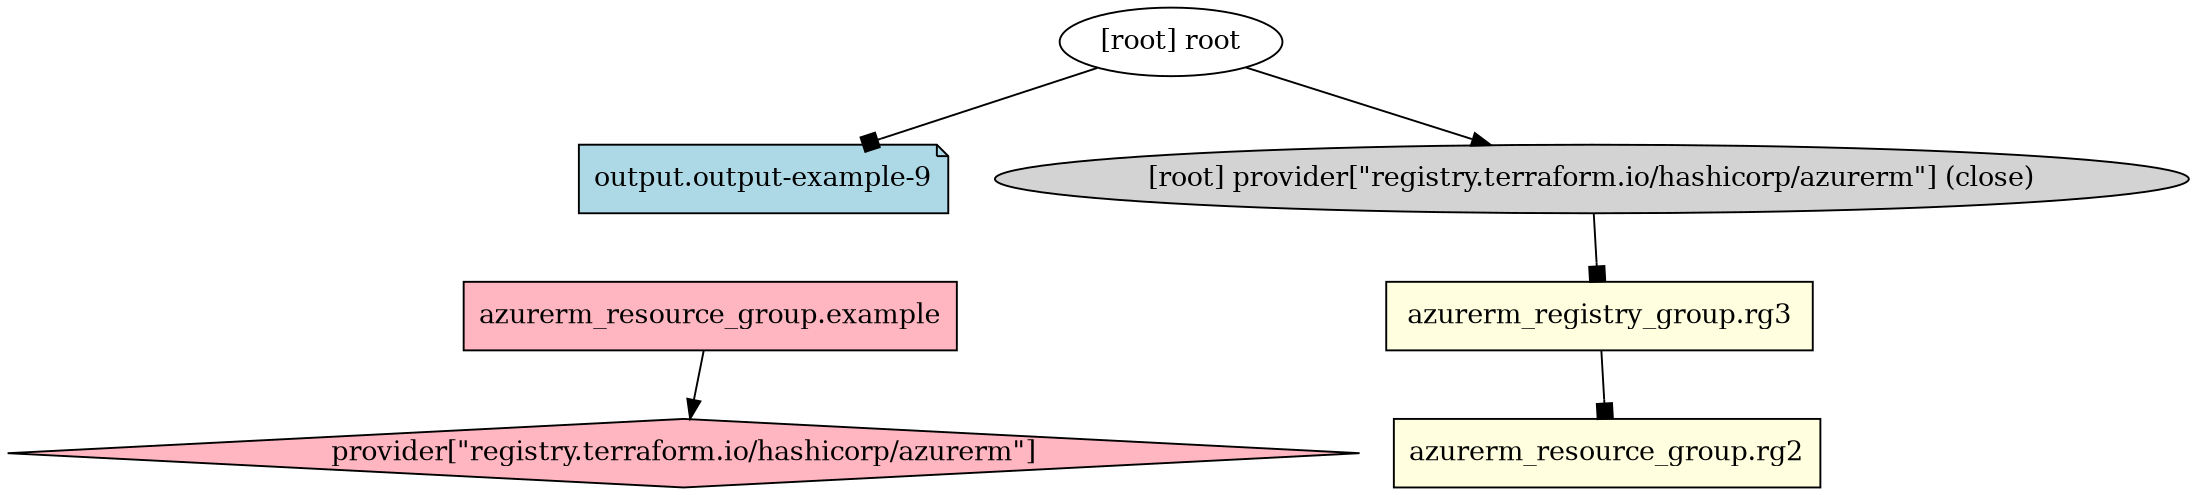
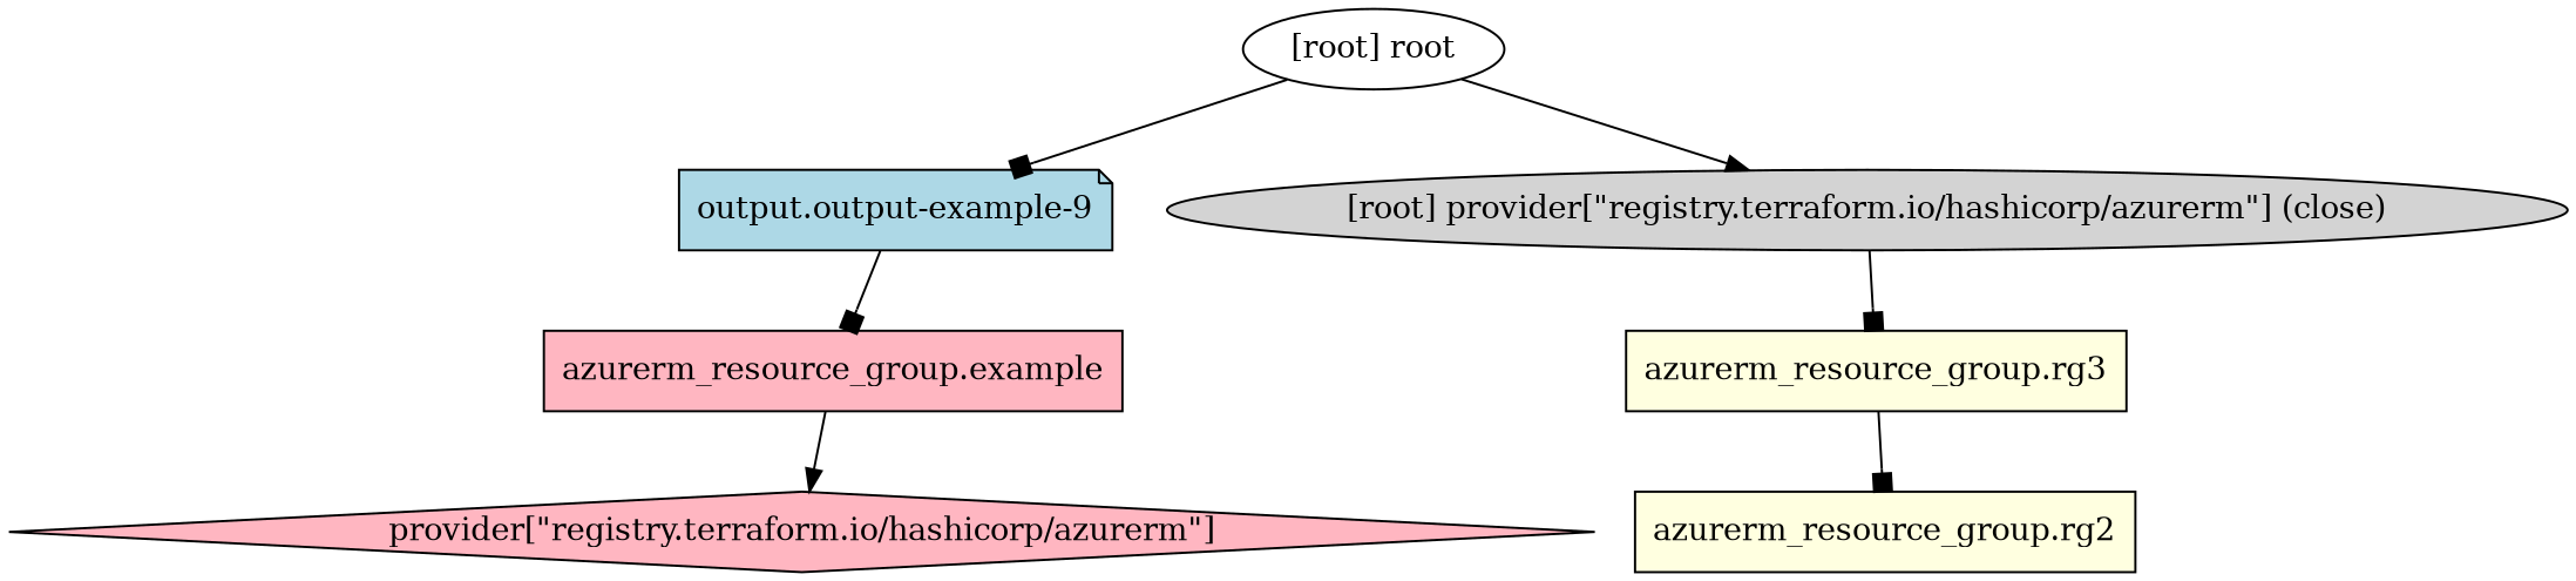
  digraph {
    compound=true
    newrank=true
    node [fillcolor=lightpink shape=box style=filled]
    edge [arrowhead=box]
    n1 [label="azurerm_resource_group.example"]
    n2 [label="provider[\"registry.terraform.io/hashicorp/azurerm\"]" shape=diamond]
    n3 [fillcolor=lightyellow label="azurerm_resource_group.rg2"]
-   n4 [fillcolor=lightyellow label="azurerm_registry_group.rg3"]
+   n4 [fillcolor=lightyellow label="azurerm_resource_group.rg3"]
    n5 [fillcolor=lightblue label="output.output-example-9" shape=note]
    "[root] provider[\"registry.terraform.io/hashicorp/azurerm\"] (close)" [fillcolor=lightgrey shape=""]
    "[root] root" [fillcolor=white shape=""]
    subgraph sub_1 {
      n1
      n2
      n3
      n4
      n5
      "[root] provider[\"registry.terraform.io/hashicorp/azurerm\"] (close)"
      "[root] root"
    }
    n1 -> n2 [arrowhead=normal]
    n4 -> n3
+   n5 -> n1
    "[root] provider[\"registry.terraform.io/hashicorp/azurerm\"] (close)" -> n4
    "[root] root" -> n5
    "[root] root" -> "[root] provider[\"registry.terraform.io/hashicorp/azurerm\"] (close)" [arrowhead=normal]
  }
